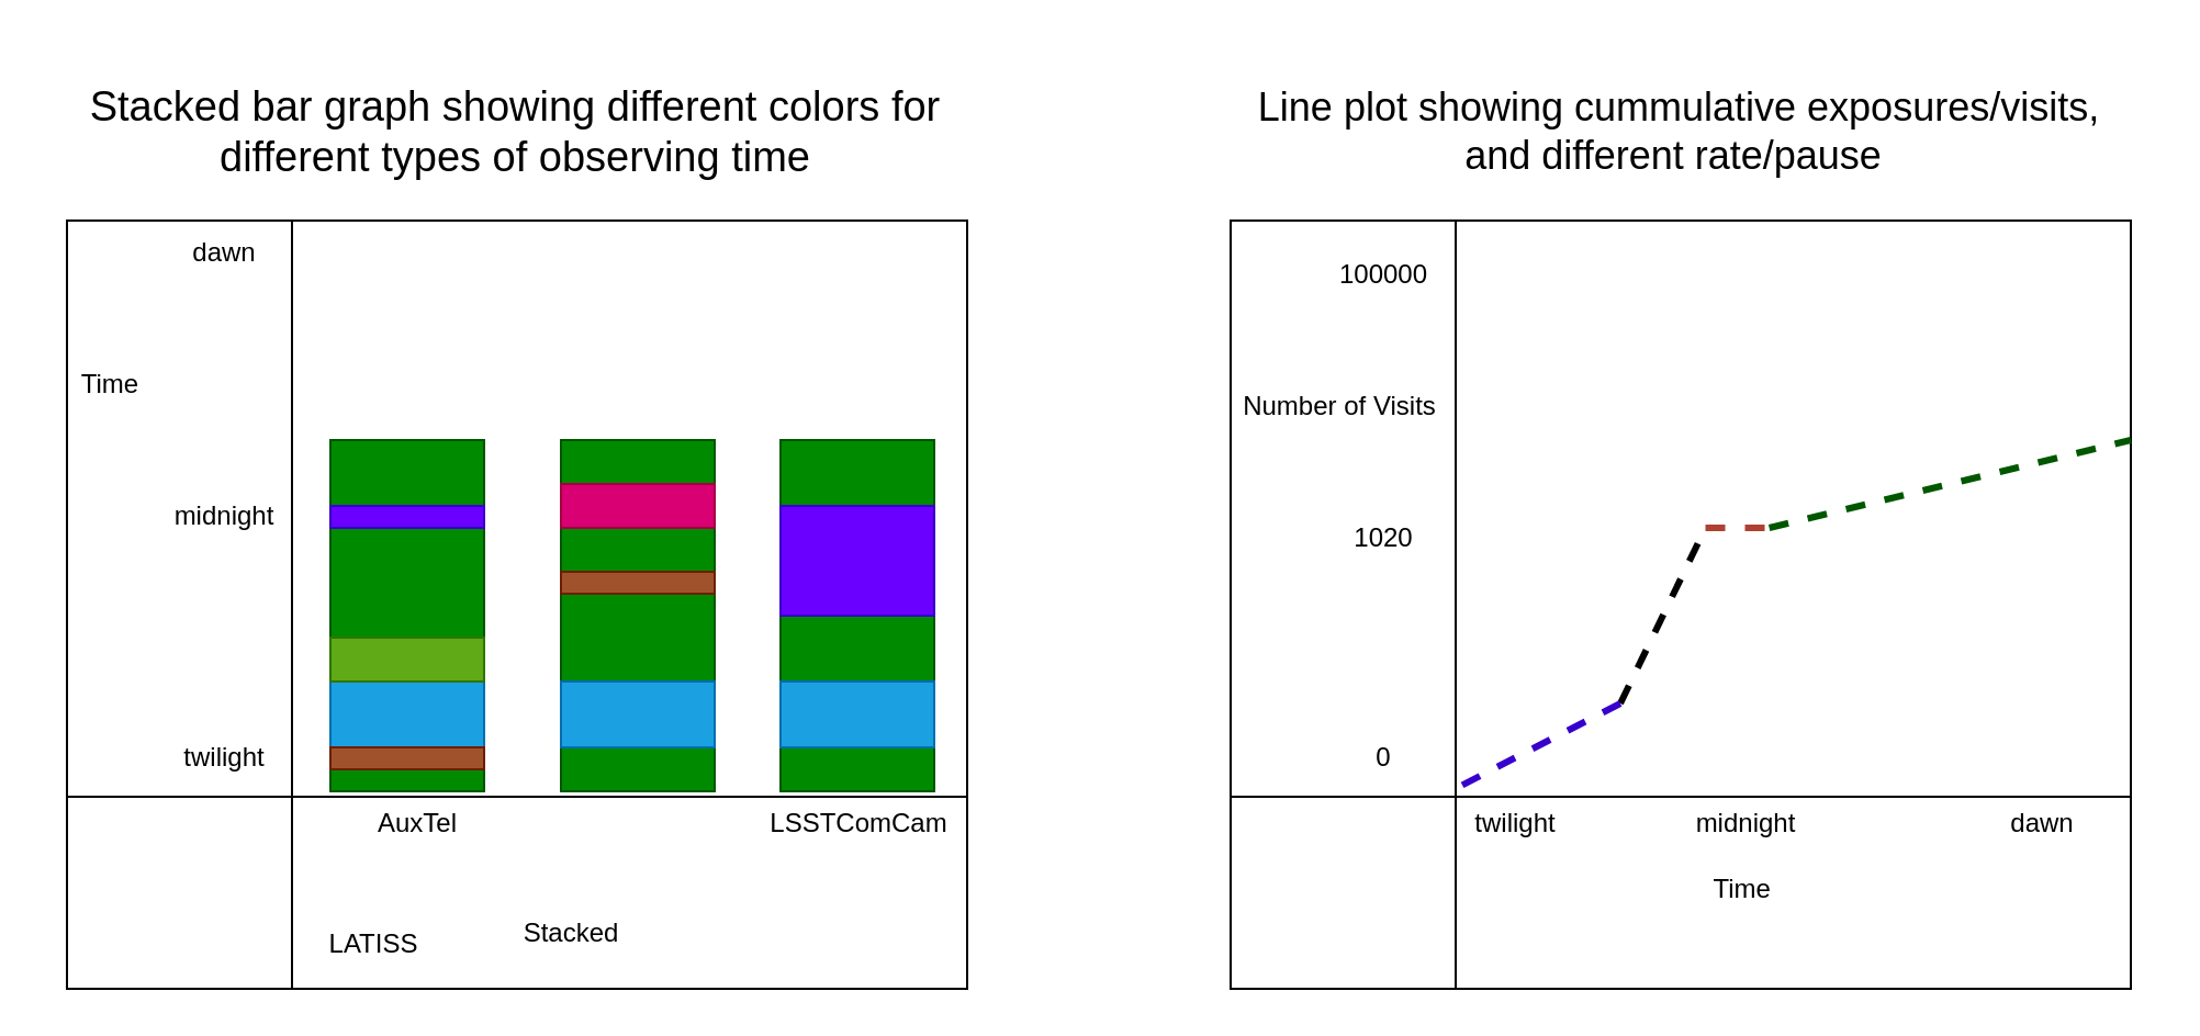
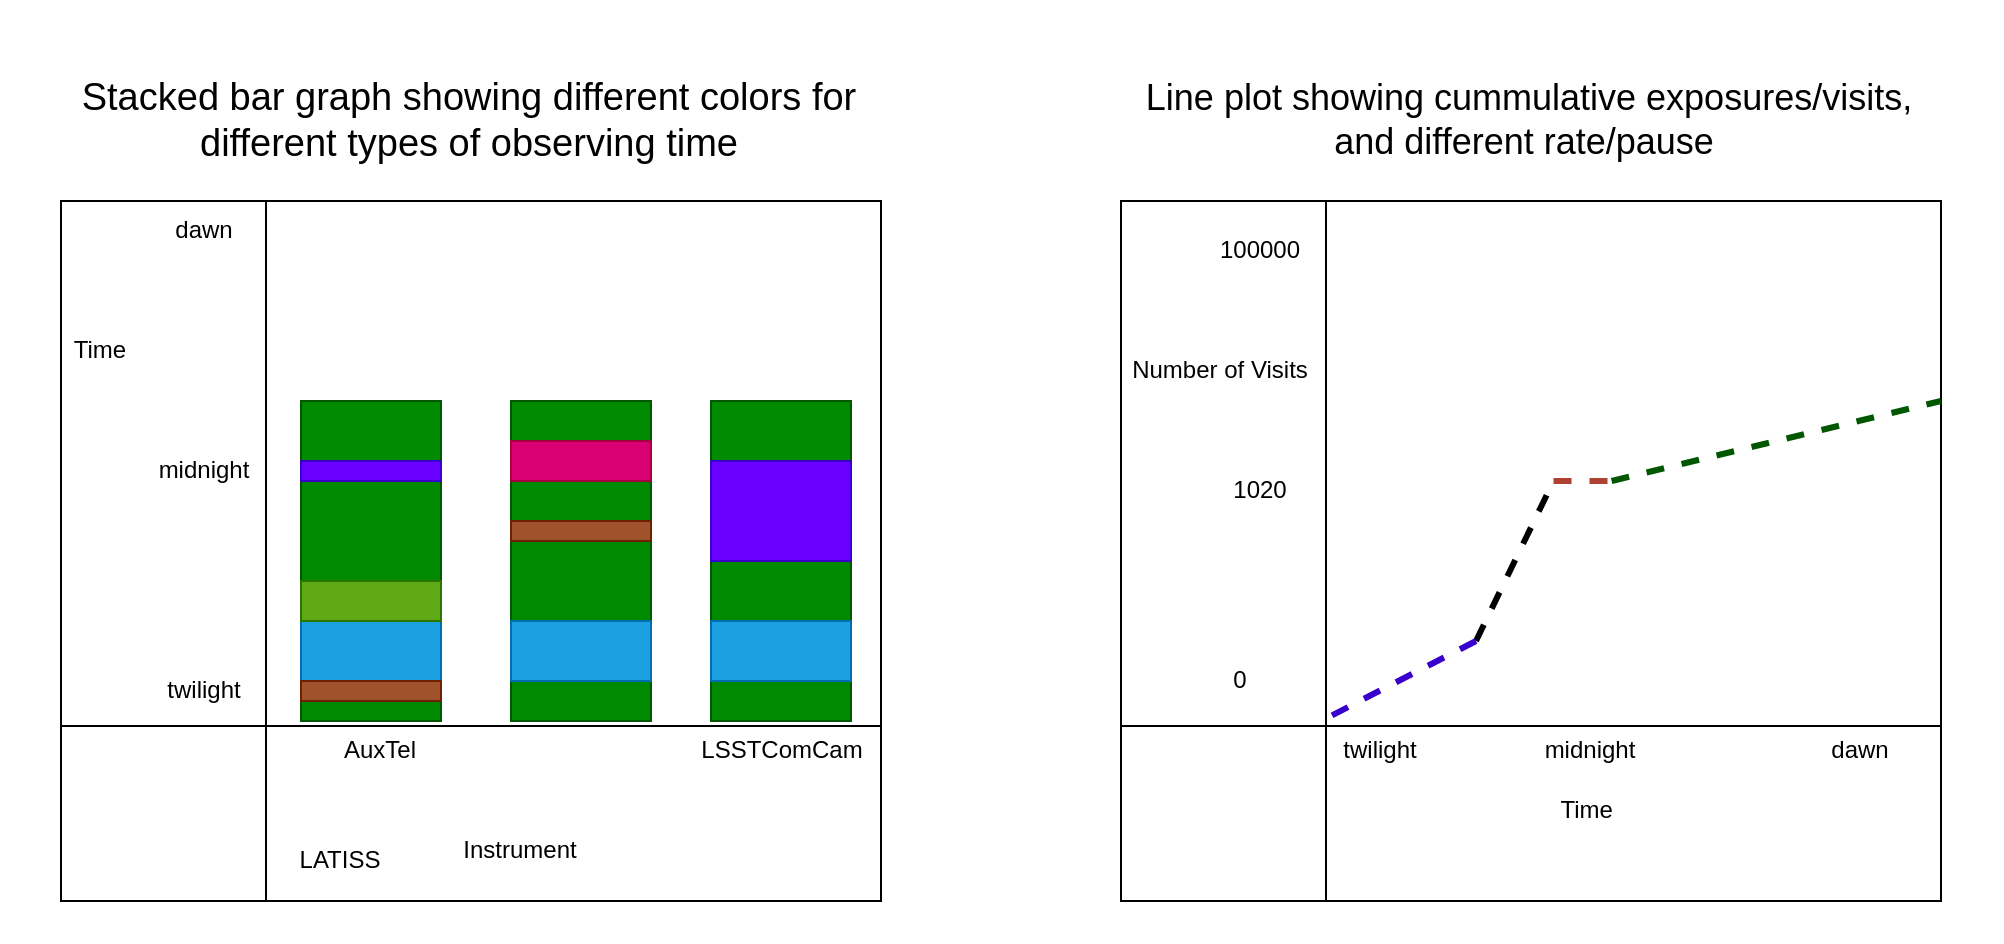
  <mxCell id="0" />
  <mxCell id="1" parent="0" />
  <mxCell id="2" value="" style="rounded=0;whiteSpace=wrap;html=1;" vertex="1" parent="1"><mxGeometry x="30" y="100" width="410" height="350" as="geometry" /></mxCell>
  <mxCell id="3" value="Stacked bar graph showing different colors for different types of observing time" style="text;html=1;strokeColor=none;fillColor=none;align=center;verticalAlign=middle;whiteSpace=wrap;rounded=0;fontSize=19;" vertex="1" parent="1"><mxGeometry x="30" y="20" width="409" height="80" as="geometry" /></mxCell>
  <mxCell id="4" value="Line plot showing cummulative exposures/visits, and different rate/pause&amp;nbsp;" style="text;html=1;strokeColor=none;fillColor=none;align=center;verticalAlign=middle;whiteSpace=wrap;rounded=0;fontSize=18;" vertex="1" parent="1"><mxGeometry x="560" y="20" width="409" height="80" as="geometry" /></mxCell>
  <mxCell id="5" value="" style="endArrow=none;html=1;entryX=1;entryY=0.75;entryDx=0;entryDy=0;exitX=0;exitY=0.75;exitDx=0;exitDy=0;" edge="1" parent="1" source="2" target="2"><mxGeometry width="50" height="50" relative="1" as="geometry"><mxPoint x="80" y="389.997" as="sourcePoint" /><mxPoint x="250" y="414.93" as="targetPoint" /></mxGeometry></mxCell>
  <mxCell id="6" value="" style="endArrow=none;html=1;entryX=0.25;entryY=0;entryDx=0;entryDy=0;exitX=0.25;exitY=1;exitDx=0;exitDy=0;" edge="1" parent="1" source="2" target="2"><mxGeometry width="50" height="50" relative="1" as="geometry"><mxPoint x="50" y="390" as="sourcePoint" /><mxPoint x="460" y="390" as="targetPoint" /></mxGeometry></mxCell>
  <mxCell id="7" value="" style="group" vertex="1" connectable="0" parent="1"><mxGeometry x="560" y="100" width="420" height="350" as="geometry" /></mxCell>
  <mxCell id="8" value="" style="rounded=0;whiteSpace=wrap;html=1;" vertex="1" parent="7"><mxGeometry width="410" height="350" as="geometry" /></mxCell>
  <mxCell id="9" value="" style="endArrow=none;html=1;entryX=1;entryY=0.75;entryDx=0;entryDy=0;exitX=0;exitY=0.75;exitDx=0;exitDy=0;" edge="1" parent="7" source="8" target="8"><mxGeometry width="50" height="50" relative="1" as="geometry"><mxPoint x="-170" y="299.997" as="sourcePoint" /><mxPoint y="324.93" as="targetPoint" /></mxGeometry></mxCell>
  <mxCell id="10" value="" style="endArrow=none;html=1;entryX=0.25;entryY=0;entryDx=0;entryDy=0;exitX=0.25;exitY=1;exitDx=0;exitDy=0;" edge="1" parent="7" source="8" target="8"><mxGeometry width="50" height="50" relative="1" as="geometry"><mxPoint x="-200" y="300" as="sourcePoint" /><mxPoint x="210" y="300" as="targetPoint" /></mxGeometry></mxCell>
  <mxCell id="11" value="" style="group;" vertex="1" connectable="0" parent="7"><mxGeometry x="100" y="100" width="310" height="160" as="geometry" /></mxCell>
  <mxCell id="12" value="" style="endArrow=none;dashed=1;html=1;strokeWidth=3;" edge="1" parent="11"><mxGeometry width="50" height="50" relative="1" as="geometry"><mxPoint x="77.5" y="120" as="sourcePoint" /><mxPoint x="116.25" y="40" as="targetPoint" /></mxGeometry></mxCell>
  <mxCell id="13" value="" style="endArrow=none;dashed=1;html=1;fillColor=#6a00ff;strokeColor=#3700CC;strokeWidth=3;" edge="1" parent="11"><mxGeometry width="50" height="50" relative="1" as="geometry"><mxPoint x="77.5" y="120" as="sourcePoint" /><mxPoint y="160" as="targetPoint" /></mxGeometry></mxCell>
  <mxCell id="14" value="" style="endArrow=none;dashed=1;html=1;strokeWidth=3;fillColor=#fad9d5;strokeColor=#ae4132;" edge="1" parent="11"><mxGeometry width="50" height="50" relative="1" as="geometry"><mxPoint x="116.25" y="40" as="sourcePoint" /><mxPoint x="145.312" y="40" as="targetPoint" /></mxGeometry></mxCell>
  <mxCell id="15" value="" style="endArrow=none;dashed=1;html=1;strokeWidth=3;fillColor=#008a00;strokeColor=#005700;" edge="1" parent="11"><mxGeometry width="50" height="50" relative="1" as="geometry"><mxPoint x="145.312" y="40" as="sourcePoint" /><mxPoint x="310" as="targetPoint" /></mxGeometry></mxCell>
  <mxCell id="16" value="Number of Visits" style="text;html=1;strokeColor=none;fillColor=none;align=center;verticalAlign=middle;whiteSpace=wrap;rounded=0;" vertex="1" parent="7"><mxGeometry y="70" width="100" height="30" as="geometry" /></mxCell>
  <mxCell id="17" value="Time&amp;nbsp;" style="text;html=1;strokeColor=none;fillColor=none;align=center;verticalAlign=middle;whiteSpace=wrap;rounded=0;" vertex="1" parent="7"><mxGeometry x="130" y="290" width="210" height="30" as="geometry" /></mxCell>
  <mxCell id="18" value="twilight" style="text;html=1;strokeColor=none;fillColor=none;align=center;verticalAlign=middle;whiteSpace=wrap;rounded=0;" vertex="1" parent="7"><mxGeometry x="100" y="260" width="60" height="30" as="geometry" /></mxCell>
  <mxCell id="19" value="dawn" style="text;html=1;strokeColor=none;fillColor=none;align=center;verticalAlign=middle;whiteSpace=wrap;rounded=0;" vertex="1" parent="7"><mxGeometry x="340" y="260" width="60" height="30" as="geometry" /></mxCell>
  <mxCell id="20" value="midnight" style="text;html=1;strokeColor=none;fillColor=none;align=center;verticalAlign=middle;whiteSpace=wrap;rounded=0;" vertex="1" parent="7"><mxGeometry x="205" y="260" width="60" height="30" as="geometry" /></mxCell>
- <mxCell id="21" value="0" style="text;html=1;strokeColor=none;fillColor=none;align=center;verticalAlign=middle;whiteSpace=wrap;rounded=0;" vertex="1" parent="7"><mxGeometry x="40" y="230" width="60" height="30" as="geometry" /></mxCell>
+ <mxCell id="21" value="0" style="text;html=1;strokeColor=none;fillColor=none;align=center;verticalAlign=middle;whiteSpace=wrap;rounded=0;" vertex="1" parent="7"><mxGeometry x="30" y="225" width="60" height="30" as="geometry" /></mxCell>
  <mxCell id="22" value="100000" style="text;html=1;strokeColor=none;fillColor=none;align=center;verticalAlign=middle;whiteSpace=wrap;rounded=0;" vertex="1" parent="7"><mxGeometry x="40" y="10" width="60" height="30" as="geometry" /></mxCell>
  <mxCell id="23" value="1020" style="text;html=1;strokeColor=none;fillColor=none;align=center;verticalAlign=middle;whiteSpace=wrap;rounded=0;" vertex="1" parent="7"><mxGeometry x="40" y="130" width="60" height="30" as="geometry" /></mxCell>
  <mxCell id="24" value="" style="group" vertex="1" connectable="0" parent="1"><mxGeometry x="150" y="200" width="70" height="160" as="geometry" /></mxCell>
  <mxCell id="25" value="" style="rounded=0;whiteSpace=wrap;html=1;fillColor=#008a00;fontColor=#ffffff;strokeColor=#005700;" vertex="1" parent="24"><mxGeometry width="70" height="160" as="geometry" /></mxCell>
  <mxCell id="26" value="" style="rounded=0;whiteSpace=wrap;html=1;fillColor=#1ba1e2;fontColor=#ffffff;strokeColor=#006EAF;" vertex="1" parent="24"><mxGeometry y="110" width="70" height="30" as="geometry" /></mxCell>
  <mxCell id="27" value="" style="rounded=0;whiteSpace=wrap;html=1;fillColor=#60a917;strokeColor=#2D7600;fontColor=#ffffff;" vertex="1" parent="24"><mxGeometry y="90" width="70" height="20" as="geometry" /></mxCell>
  <mxCell id="28" value="" style="rounded=0;whiteSpace=wrap;html=1;fillColor=#a0522d;fontColor=#ffffff;strokeColor=#6D1F00;" vertex="1" parent="24"><mxGeometry y="140" width="70" height="10" as="geometry" /></mxCell>
  <mxCell id="29" value="" style="rounded=0;whiteSpace=wrap;html=1;fillColor=#6a00ff;fontColor=#ffffff;strokeColor=#3700CC;" vertex="1" parent="24"><mxGeometry y="30" width="70" height="10" as="geometry" /></mxCell>
  <mxCell id="30" value="" style="group" vertex="1" connectable="0" parent="1"><mxGeometry x="255" y="200" width="70" height="160" as="geometry" /></mxCell>
  <mxCell id="31" value="" style="rounded=0;whiteSpace=wrap;html=1;fillColor=#008a00;fontColor=#ffffff;strokeColor=#005700;" vertex="1" parent="30"><mxGeometry width="70" height="160" as="geometry" /></mxCell>
  <mxCell id="32" value="" style="rounded=0;whiteSpace=wrap;html=1;fillColor=#a0522d;fontColor=#ffffff;strokeColor=#6D1F00;" vertex="1" parent="30"><mxGeometry y="60" width="70" height="10" as="geometry" /></mxCell>
  <mxCell id="33" value="" style="rounded=0;whiteSpace=wrap;html=1;fillColor=#1ba1e2;fontColor=#ffffff;strokeColor=#006EAF;" vertex="1" parent="30"><mxGeometry y="110" width="70" height="30" as="geometry" /></mxCell>
  <mxCell id="34" value="" style="rounded=0;whiteSpace=wrap;html=1;fillColor=#d80073;fontColor=#ffffff;strokeColor=#A50040;" vertex="1" parent="30"><mxGeometry y="20" width="70" height="20" as="geometry" /></mxCell>
  <mxCell id="35" value="" style="group" vertex="1" connectable="0" parent="1"><mxGeometry x="355" y="200" width="70" height="160" as="geometry" /></mxCell>
  <mxCell id="36" value="" style="rounded=0;whiteSpace=wrap;html=1;fillColor=#008a00;fontColor=#ffffff;strokeColor=#005700;" vertex="1" parent="35"><mxGeometry width="70" height="160" as="geometry" /></mxCell>
  <mxCell id="37" value="" style="rounded=0;whiteSpace=wrap;html=1;fillColor=#6a00ff;fontColor=#ffffff;strokeColor=#3700CC;" vertex="1" parent="35"><mxGeometry y="30" width="70" height="50" as="geometry" /></mxCell>
  <mxCell id="38" value="" style="rounded=0;whiteSpace=wrap;html=1;fillColor=#1ba1e2;fontColor=#ffffff;strokeColor=#006EAF;" vertex="1" parent="35"><mxGeometry y="110" width="70" height="30" as="geometry" /></mxCell>
  <mxCell id="39" value="Time" style="text;html=1;strokeColor=none;fillColor=none;align=center;verticalAlign=middle;whiteSpace=wrap;rounded=0;" vertex="1" parent="1"><mxGeometry x="20" y="160" width="60" height="30" as="geometry" /></mxCell>
- <mxCell id="40" value="Stacked" style="text;html=1;strokeColor=none;fillColor=none;align=center;verticalAlign=middle;whiteSpace=wrap;rounded=0;" vertex="1" parent="1"><mxGeometry x="230" y="410" width="60" height="30" as="geometry" /></mxCell>
+ <mxCell id="40" value="Instrument" style="text;html=1;strokeColor=none;fillColor=none;align=center;verticalAlign=middle;whiteSpace=wrap;rounded=0;" vertex="1" parent="1"><mxGeometry x="230" y="410" width="60" height="30" as="geometry" /></mxCell>
  <mxCell id="41" value="twilight" style="text;html=1;strokeColor=none;fillColor=none;align=center;verticalAlign=middle;whiteSpace=wrap;rounded=0;" vertex="1" parent="1"><mxGeometry x="72" y="330" width="60" height="30" as="geometry" /></mxCell>
  <mxCell id="42" value="midnight" style="text;html=1;strokeColor=none;fillColor=none;align=center;verticalAlign=middle;whiteSpace=wrap;rounded=0;" vertex="1" parent="1"><mxGeometry x="72" y="220" width="60" height="30" as="geometry" /></mxCell>
  <mxCell id="43" value="dawn" style="text;html=1;strokeColor=none;fillColor=none;align=center;verticalAlign=middle;whiteSpace=wrap;rounded=0;" vertex="1" parent="1"><mxGeometry x="72" y="100" width="60" height="30" as="geometry" /></mxCell>
  <mxCell id="44" value="LSSTComCam" style="text;html=1;strokeColor=none;fillColor=none;align=center;verticalAlign=middle;whiteSpace=wrap;rounded=0;" vertex="1" parent="1"><mxGeometry x="361" y="360" width="60" height="30" as="geometry" /></mxCell>
  <mxCell id="45" value="LATISS" style="text;html=1;strokeColor=none;fillColor=none;align=center;verticalAlign=middle;whiteSpace=wrap;rounded=0;" vertex="1" parent="1"><mxGeometry x="140" y="415" width="60" height="30" as="geometry" /></mxCell>
  <mxCell id="46" value="AuxTel" style="text;html=1;strokeColor=none;fillColor=none;align=center;verticalAlign=middle;whiteSpace=wrap;rounded=0;" vertex="1" parent="1"><mxGeometry x="160" y="360" width="60" height="30" as="geometry" /></mxCell>
